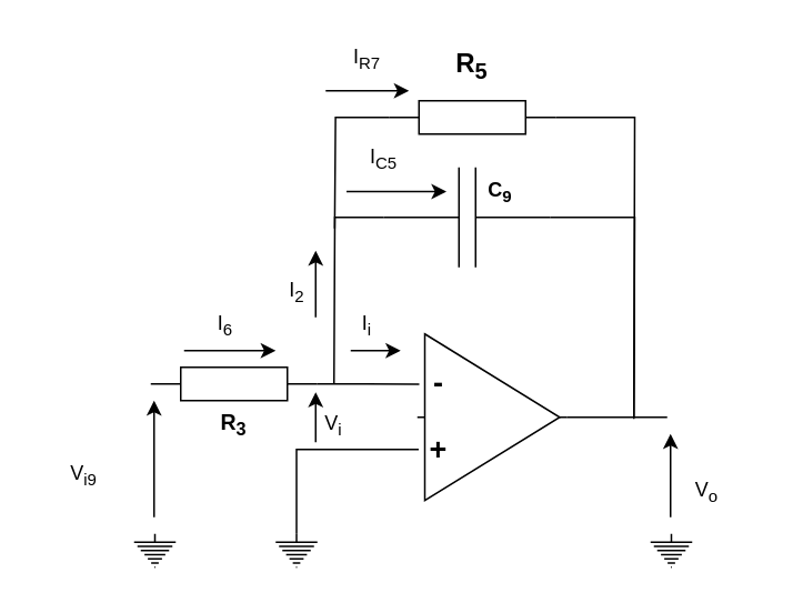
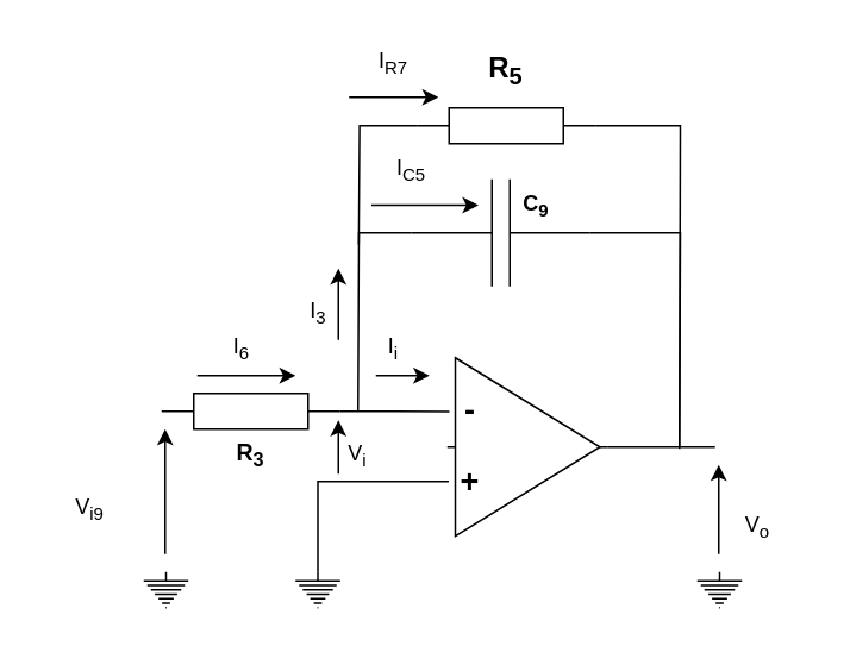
  <mxCell id="0" />
  <mxCell id="1" parent="0" />
  <mxCell id="2" value="" style="pointerEvents=1;verticalLabelPosition=bottom;shadow=0;dashed=0;align=center;html=1;verticalAlign=top;shape=mxgraph.electrical.resistors.resistor_1;" parent="1" vertex="1"><mxGeometry x="90" y="220" width="100" height="20" as="geometry" /></mxCell>
  <mxCell id="3" value="" style="endArrow=classic;html=1;rounded=0;" parent="1" edge="1"><mxGeometry width="50" height="50" relative="1" as="geometry"><mxPoint x="92" y="310" as="sourcePoint" /><mxPoint x="92" y="240" as="targetPoint" /><Array as="points"><mxPoint x="92" y="290" /><mxPoint x="92" y="270" /></Array></mxGeometry></mxCell>
  <mxCell id="4" style="edgeStyle=orthogonalEdgeStyle;rounded=0;orthogonalLoop=1;jettySize=auto;html=1;exitX=1;exitY=0.5;exitDx=0;exitDy=0;exitPerimeter=0;endArrow=none;startFill=0;" parent="1" source="5" edge="1"><mxGeometry relative="1" as="geometry"><mxPoint x="400" y="250" as="targetPoint" /></mxGeometry></mxCell>
  <mxCell id="5" value="" style="verticalLabelPosition=bottom;shadow=0;dashed=0;align=center;html=1;verticalAlign=top;shape=mxgraph.electrical.abstract.amplifier;" parent="1" vertex="1"><mxGeometry x="250" y="200" width="90" height="100" as="geometry" /></mxCell>
  <mxCell id="6" style="edgeStyle=orthogonalEdgeStyle;rounded=0;orthogonalLoop=1;jettySize=auto;html=1;entryX=0.013;entryY=0.302;entryDx=0;entryDy=0;entryPerimeter=0;endArrow=none;startFill=0;" parent="1" source="2" target="5" edge="1"><mxGeometry relative="1" as="geometry" /></mxCell>
  <mxCell id="7" value="" style="pointerEvents=1;verticalLabelPosition=bottom;shadow=0;dashed=0;align=center;html=1;verticalAlign=top;shape=mxgraph.electrical.signal_sources.protective_earth;" parent="1" vertex="1"><mxGeometry x="80" y="320" width="25" height="20" as="geometry" /></mxCell>
  <mxCell id="8" value="" style="pointerEvents=1;verticalLabelPosition=bottom;shadow=0;dashed=0;align=center;html=1;verticalAlign=top;shape=mxgraph.electrical.signal_sources.protective_earth;" parent="1" vertex="1"><mxGeometry x="165" y="320" width="25" height="20" as="geometry" /></mxCell>
  <mxCell id="9" style="edgeStyle=orthogonalEdgeStyle;rounded=0;orthogonalLoop=1;jettySize=auto;html=1;endArrow=none;startFill=0;" parent="1" source="11" edge="1"><mxGeometry relative="1" as="geometry"><mxPoint x="200" y="230" as="targetPoint" /></mxGeometry></mxCell>
  <mxCell id="10" style="edgeStyle=orthogonalEdgeStyle;rounded=0;orthogonalLoop=1;jettySize=auto;html=1;exitX=1;exitY=0.5;exitDx=0;exitDy=0;exitPerimeter=0;endArrow=none;startFill=0;" parent="1" source="11" edge="1"><mxGeometry relative="1" as="geometry"><mxPoint x="380" y="250" as="targetPoint" /></mxGeometry></mxCell>
  <mxCell id="11" value="" style="pointerEvents=1;verticalLabelPosition=bottom;shadow=0;dashed=0;align=center;html=1;verticalAlign=top;shape=mxgraph.electrical.capacitors.capacitor_1;" parent="1" vertex="1"><mxGeometry x="230" y="100" width="100" height="60" as="geometry" /></mxCell>
  <mxCell id="12" value="" style="endArrow=classic;html=1;rounded=0;" parent="1" edge="1"><mxGeometry width="50" height="50" relative="1" as="geometry"><mxPoint x="402" y="310" as="sourcePoint" /><mxPoint x="402" y="260" as="targetPoint" /></mxGeometry></mxCell>
  <mxCell id="13" value="" style="pointerEvents=1;verticalLabelPosition=bottom;shadow=0;dashed=0;align=center;html=1;verticalAlign=top;shape=mxgraph.electrical.signal_sources.protective_earth;" parent="1" vertex="1"><mxGeometry x="390" y="320" width="25" height="20" as="geometry" /></mxCell>
  <mxCell id="14" value="" style="endArrow=classic;html=1;rounded=0;" parent="1" edge="1"><mxGeometry width="50" height="50" relative="1" as="geometry"><mxPoint x="110" y="210" as="sourcePoint" /><mxPoint x="165" y="210" as="targetPoint" /><Array as="points"><mxPoint x="140" y="210" /></Array></mxGeometry></mxCell>
  <mxCell id="15" style="edgeStyle=orthogonalEdgeStyle;rounded=0;orthogonalLoop=1;jettySize=auto;html=1;exitX=0.5;exitY=0;exitDx=0;exitDy=0;exitPerimeter=0;entryX=0.009;entryY=0.694;entryDx=0;entryDy=0;entryPerimeter=0;endArrow=none;startFill=0;" parent="1" source="8" target="5" edge="1"><mxGeometry relative="1" as="geometry" /></mxCell>
  <mxCell id="16" value="" style="endArrow=classic;html=1;rounded=0;" parent="1" edge="1"><mxGeometry width="50" height="50" relative="1" as="geometry"><mxPoint x="189" y="265" as="sourcePoint" /><mxPoint x="189" y="235" as="targetPoint" /></mxGeometry></mxCell>
  <mxCell id="17" value="V&lt;sub&gt;o&lt;/sub&gt;" style="text;strokeColor=none;align=center;fillColor=none;html=1;verticalAlign=middle;whiteSpace=wrap;rounded=0;" parent="1" vertex="1"><mxGeometry x="394" y="280" width="60" height="30" as="geometry" /></mxCell>
  <mxCell id="18" value="V&lt;sub&gt;i9&lt;/sub&gt;" style="text;strokeColor=none;align=center;fillColor=none;html=1;verticalAlign=middle;whiteSpace=wrap;rounded=0;" parent="1" vertex="1"><mxGeometry x="20" y="270" width="60" height="30" as="geometry" /></mxCell>
  <mxCell id="19" value="V&lt;sub&gt;i&lt;/sub&gt;" style="text;strokeColor=none;align=center;fillColor=none;html=1;verticalAlign=middle;whiteSpace=wrap;rounded=0;" parent="1" vertex="1"><mxGeometry x="170" y="240" width="60" height="30" as="geometry" /></mxCell>
  <mxCell id="20" value="" style="endArrow=classic;html=1;rounded=0;" parent="1" edge="1"><mxGeometry width="50" height="50" relative="1" as="geometry"><mxPoint x="210" y="210" as="sourcePoint" /><mxPoint x="240" y="210" as="targetPoint" /></mxGeometry></mxCell>
  <mxCell id="21" value="I&lt;sub&gt;i&lt;/sub&gt;" style="text;strokeColor=none;align=center;fillColor=none;html=1;verticalAlign=middle;whiteSpace=wrap;rounded=0;" parent="1" vertex="1"><mxGeometry x="190" y="180" width="60" height="30" as="geometry" /></mxCell>
- <mxCell id="22" value="I&lt;sub&gt;2&lt;/sub&gt;" style="text;strokeColor=none;align=center;fillColor=none;html=1;verticalAlign=middle;whiteSpace=wrap;rounded=0;" parent="1" vertex="1"><mxGeometry x="147.5" y="160" width="60" height="30" as="geometry" /></mxCell>
+ <mxCell id="22" value="I&lt;sub&gt;3&lt;/sub&gt;" style="text;strokeColor=none;align=center;fillColor=none;html=1;verticalAlign=middle;whiteSpace=wrap;rounded=0;" parent="1" vertex="1"><mxGeometry x="147.5" y="160" width="60" height="30" as="geometry" /></mxCell>
  <mxCell id="23" value="I&lt;sub&gt;6&lt;/sub&gt;" style="text;strokeColor=none;align=center;fillColor=none;html=1;verticalAlign=middle;whiteSpace=wrap;rounded=0;" parent="1" vertex="1"><mxGeometry x="105" y="180" width="60" height="30" as="geometry" /></mxCell>
  <mxCell id="24" value="&lt;font style=&quot;font-size: 13px;&quot;&gt;&lt;b&gt;R&lt;sub style=&quot;&quot;&gt;3&lt;/sub&gt;&lt;/b&gt;&lt;/font&gt;" style="text;strokeColor=none;align=center;fillColor=none;html=1;verticalAlign=middle;whiteSpace=wrap;rounded=0;" parent="1" vertex="1"><mxGeometry x="110" y="240" width="60" height="30" as="geometry" /></mxCell>
  <mxCell id="25" value="&lt;font&gt;&lt;b&gt;C&lt;sub style=&quot;&quot;&gt;9&lt;/sub&gt;&lt;/b&gt;&lt;/font&gt;" style="text;strokeColor=none;align=center;fillColor=none;html=1;verticalAlign=middle;whiteSpace=wrap;rounded=0;" parent="1" vertex="1"><mxGeometry x="270" y="100" width="60" height="30" as="geometry" /></mxCell>
  <mxCell id="26" value="&lt;font style=&quot;font-size: 18px;&quot;&gt;&lt;b style=&quot;&quot;&gt;-&lt;/b&gt;&lt;/font&gt;" style="text;strokeColor=none;align=center;fillColor=none;html=1;verticalAlign=middle;whiteSpace=wrap;rounded=0;" parent="1" vertex="1"><mxGeometry x="233" y="215" width="60" height="30" as="geometry" /></mxCell>
  <mxCell id="27" value="&lt;font style=&quot;font-size: 18px;&quot;&gt;&lt;b&gt;+&lt;/b&gt;&lt;/font&gt;" style="text;strokeColor=none;align=center;fillColor=none;html=1;verticalAlign=middle;whiteSpace=wrap;rounded=0;" parent="1" vertex="1"><mxGeometry x="233" y="255" width="60" height="30" as="geometry" /></mxCell>
  <mxCell id="28" style="edgeStyle=orthogonalEdgeStyle;rounded=0;orthogonalLoop=1;jettySize=auto;html=1;endArrow=none;startFill=0;" edge="1" parent="1" source="30"><mxGeometry relative="1" as="geometry"><mxPoint x="380" y="251" as="targetPoint" /></mxGeometry></mxCell>
  <mxCell id="29" style="edgeStyle=orthogonalEdgeStyle;rounded=0;orthogonalLoop=1;jettySize=auto;html=1;exitX=0;exitY=0.5;exitDx=0;exitDy=0;exitPerimeter=0;endArrow=none;startFill=0;" edge="1" parent="1" source="30"><mxGeometry relative="1" as="geometry"><mxPoint x="200.4" y="136.6" as="targetPoint" /></mxGeometry></mxCell>
  <mxCell id="30" value="" style="pointerEvents=1;verticalLabelPosition=bottom;shadow=0;dashed=0;align=center;html=1;verticalAlign=top;shape=mxgraph.electrical.resistors.resistor_1;" vertex="1" parent="1"><mxGeometry x="233" y="60" width="100" height="20" as="geometry" /></mxCell>
  <mxCell id="31" value="&lt;b&gt;&lt;font style=&quot;font-size: 16px;&quot;&gt;R&lt;sub style=&quot;&quot;&gt;5&lt;/sub&gt;&lt;/font&gt;&lt;/b&gt;" style="text;strokeColor=none;align=center;fillColor=none;html=1;verticalAlign=middle;whiteSpace=wrap;rounded=0;" vertex="1" parent="1"><mxGeometry x="253" y="24" width="60" height="30" as="geometry" /></mxCell>
  <mxCell id="32" value="" style="endArrow=classic;html=1;rounded=0;" edge="1" parent="1"><mxGeometry width="50" height="50" relative="1" as="geometry"><mxPoint x="189" y="190" as="sourcePoint" /><mxPoint x="189" y="150" as="targetPoint" /></mxGeometry></mxCell>
  <mxCell id="33" value="" style="endArrow=classic;html=1;rounded=0;" edge="1" parent="1"><mxGeometry width="50" height="50" relative="1" as="geometry"><mxPoint x="207.5" y="114.5" as="sourcePoint" /><mxPoint x="267.5" y="114.5" as="targetPoint" /></mxGeometry></mxCell>
  <mxCell id="34" value="" style="endArrow=classic;html=1;rounded=0;" edge="1" parent="1"><mxGeometry width="50" height="50" relative="1" as="geometry"><mxPoint x="195" y="54" as="sourcePoint" /><mxPoint x="245" y="54" as="targetPoint" /><Array as="points"><mxPoint x="215" y="54" /></Array></mxGeometry></mxCell>
  <mxCell id="35" value="I&lt;sub&gt;C5&lt;/sub&gt;" style="text;strokeColor=none;align=center;fillColor=none;html=1;verticalAlign=middle;whiteSpace=wrap;rounded=0;" vertex="1" parent="1"><mxGeometry x="200" y="80" width="60" height="30" as="geometry" /></mxCell>
  <mxCell id="36" value="I&lt;sub&gt;R7&lt;/sub&gt;" style="text;strokeColor=none;align=center;fillColor=none;html=1;verticalAlign=middle;whiteSpace=wrap;rounded=0;" vertex="1" parent="1"><mxGeometry x="190" y="20" width="60" height="30" as="geometry" /></mxCell>
